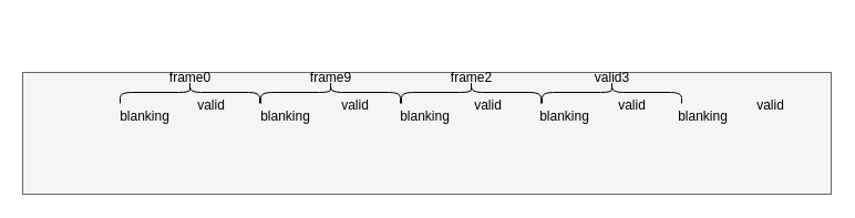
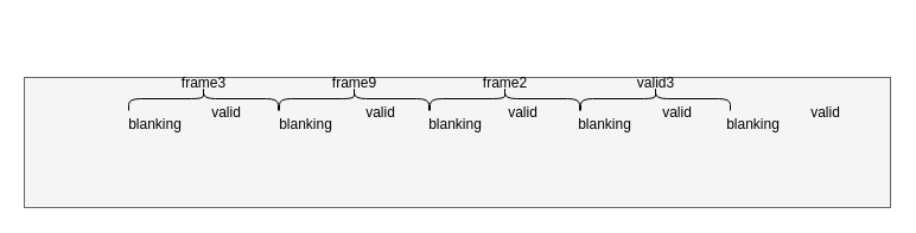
  <mxCell id="0" />
  <mxCell id="1" parent="0" />
  <mxCell id="2" value="{&#10;    &quot;signal&quot;: [&#10;        { &quot;name&quot;: &quot;vs&quot;,  &quot;wave&quot;: &quot;01.0..1.0..1.0..1.0..1.0..1&quot; },&#10;        { &quot;name&quot;: &quot;vsmf&quot;,&quot;wave&quot;: &quot;0.....10...10...10...10...1&quot; },&#10;        { &quot;name&quot;: &quot;efmf&quot;,&quot;wave&quot;: &quot;0..........10........10....&quot; }&#10;&#10; ]}" style="shadow=0;dashed=0;align=left;strokeWidth=1;labelBackgroundColor=#ffffff;noLabel=1;shape=mxgraph.wavedrom.abstract.timing;fillColor=#f5f5f5;strokeColor=#666666;fontColor=#333333;" parent="1" vertex="1"><mxGeometry x="20" y="65" width="730" height="110" as="geometry" /></mxCell>
  <mxCell id="3" value="" style="shape=curlyBracket;whiteSpace=wrap;html=1;rounded=1;rotation=90;" parent="1" vertex="1"><mxGeometry x="161" y="20" width="20" height="126" as="geometry" /></mxCell>
- <mxCell id="4" value="frame0" style="text;html=1;resizable=0;autosize=1;align=center;verticalAlign=middle;points=[];fillColor=none;strokeColor=none;rounded=0;" parent="1" vertex="1"><mxGeometry x="146" y="60" width="50" height="20" as="geometry" /></mxCell>
+ <mxCell id="4" value="frame3" style="text;html=1;resizable=0;autosize=1;align=center;verticalAlign=middle;points=[];fillColor=none;strokeColor=none;rounded=0;" parent="1" vertex="1"><mxGeometry x="146" y="60" width="50" height="20" as="geometry" /></mxCell>
  <mxCell id="5" value="blanking" style="text;html=1;resizable=0;autosize=1;align=center;verticalAlign=middle;points=[];fillColor=none;strokeColor=none;rounded=0;" parent="1" vertex="1"><mxGeometry x="100" y="95" width="60" height="20" as="geometry" /></mxCell>
  <mxCell id="6" value="blanking" style="text;html=1;resizable=0;autosize=1;align=center;verticalAlign=middle;points=[];fillColor=none;strokeColor=none;rounded=0;" parent="1" vertex="1"><mxGeometry x="227" y="95" width="60" height="20" as="geometry" /></mxCell>
  <mxCell id="7" value="blanking" style="text;html=1;resizable=0;autosize=1;align=center;verticalAlign=middle;points=[];fillColor=none;strokeColor=none;rounded=0;" parent="1" vertex="1"><mxGeometry x="353" y="95" width="60" height="20" as="geometry" /></mxCell>
  <mxCell id="8" value="blanking" style="text;html=1;resizable=0;autosize=1;align=center;verticalAlign=middle;points=[];fillColor=none;strokeColor=none;rounded=0;" parent="1" vertex="1"><mxGeometry x="479" y="95" width="60" height="20" as="geometry" /></mxCell>
  <mxCell id="9" value="valid" style="text;html=1;resizable=0;autosize=1;align=center;verticalAlign=middle;points=[];fillColor=none;strokeColor=none;rounded=0;" parent="1" vertex="1"><mxGeometry x="420" y="85" width="40" height="20" as="geometry" /></mxCell>
  <mxCell id="10" value="valid" style="text;html=1;resizable=0;autosize=1;align=center;verticalAlign=middle;points=[];fillColor=none;strokeColor=none;rounded=0;" parent="1" vertex="1"><mxGeometry x="300" y="85" width="40" height="20" as="geometry" /></mxCell>
  <mxCell id="11" value="valid" style="text;html=1;resizable=0;autosize=1;align=center;verticalAlign=middle;points=[];fillColor=none;strokeColor=none;rounded=0;" parent="1" vertex="1"><mxGeometry x="170" y="85" width="40" height="20" as="geometry" /></mxCell>
  <mxCell id="12" value="valid" style="text;html=1;resizable=0;autosize=1;align=center;verticalAlign=middle;points=[];fillColor=none;strokeColor=none;rounded=0;" parent="1" vertex="1"><mxGeometry x="550" y="85" width="40" height="20" as="geometry" /></mxCell>
  <mxCell id="13" value="blanking" style="text;html=1;resizable=0;autosize=1;align=center;verticalAlign=middle;points=[];fillColor=none;strokeColor=none;rounded=0;" parent="1" vertex="1"><mxGeometry x="604" y="95" width="60" height="20" as="geometry" /></mxCell>
  <mxCell id="14" value="valid" style="text;html=1;resizable=0;autosize=1;align=center;verticalAlign=middle;points=[];fillColor=none;strokeColor=none;rounded=0;" parent="1" vertex="1"><mxGeometry x="675" y="85" width="40" height="20" as="geometry" /></mxCell>
  <mxCell id="15" value="" style="shape=curlyBracket;whiteSpace=wrap;html=1;rounded=1;rotation=90;" parent="1" vertex="1"><mxGeometry x="288" y="20" width="20" height="126" as="geometry" /></mxCell>
  <mxCell id="16" value="frame9" style="text;html=1;resizable=0;autosize=1;align=center;verticalAlign=middle;points=[];fillColor=none;strokeColor=none;rounded=0;" parent="1" vertex="1"><mxGeometry x="273" y="60" width="50" height="20" as="geometry" /></mxCell>
  <mxCell id="17" value="" style="shape=curlyBracket;whiteSpace=wrap;html=1;rounded=1;rotation=90;" parent="1" vertex="1"><mxGeometry x="415" y="20" width="20" height="126" as="geometry" /></mxCell>
  <mxCell id="18" value="frame2" style="text;html=1;resizable=0;autosize=1;align=center;verticalAlign=middle;points=[];fillColor=none;strokeColor=none;rounded=0;" parent="1" vertex="1"><mxGeometry x="400" y="60" width="50" height="20" as="geometry" /></mxCell>
  <mxCell id="19" value="" style="shape=curlyBracket;whiteSpace=wrap;html=1;rounded=1;rotation=90;" parent="1" vertex="1"><mxGeometry x="542" y="20" width="20" height="126" as="geometry" /></mxCell>
  <mxCell id="20" value="valid3" style="text;html=1;resizable=0;autosize=1;align=center;verticalAlign=middle;points=[];fillColor=none;strokeColor=none;rounded=0;" parent="1" vertex="1"><mxGeometry x="527" y="60" width="50" height="20" as="geometry" /></mxCell>
